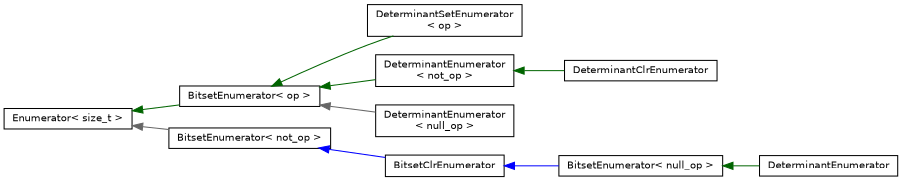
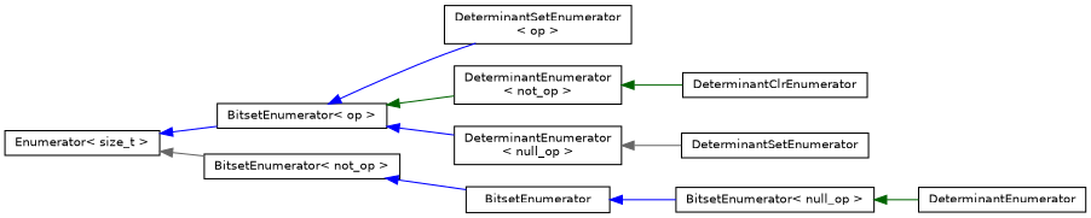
  digraph {
    rankdir=LR
    node [color=black fillcolor=white fontname=Helvetica fontsize=10 shape=record style=filled]
    edge [color=blue dir=back fontname=Helvetica fontsize=10 labelfontname=Helvetica labelfontsize=10 style=solid]
    n1 [height=0.2 label="Enumerator\< size_t \>" width=0.4]
    n2 [height=0.2 label="BitsetEnumerator\< op \>" width=0.4]
    n3 [height=0.2 label="BitsetEnumerator\< not_op \>" width=0.4]
    n4 [height=0.2 label="DeterminantSetEnumerator\l\< op \>" width=0.4]
    n5 [height=0.2 label="DeterminantEnumerator\l\< not_op \>" width=0.4]
    n6 [height=0.2 label="DeterminantEnumerator\l\< null_op \>" width=0.4]
-   n7 [height=0.2 label=BitsetClrEnumerator width=0.4]
+   n7 [height=0.2 label=BitsetEnumerator width=0.4]
    n8 [height=0.2 label="BitsetEnumerator\< null_op \>" width=0.4]
    n9 [height=0.2 label=DeterminantEnumerator width=0.4]
    n10 [height=0.2 label=DeterminantClrEnumerator width=0.4]
-   n1 -> n2 [color=darkgreen]
+   n11 [height=0.2 label=DeterminantSetEnumerator width=0.4]
+   n1 -> n2
    n1 -> n3 [color=gray40]
-   n2 -> n4 [color=darkgreen]
+   n2 -> n4
    n2 -> n5 [color=darkgreen]
-   n2 -> n6 [color=gray40]
+   n2 -> n6
    n3 -> n7
    n5 -> n10 [color=darkgreen]
+   n6 -> n11 [color=gray40]
    n7 -> n8
    n8 -> n9 [color=darkgreen]
  }
